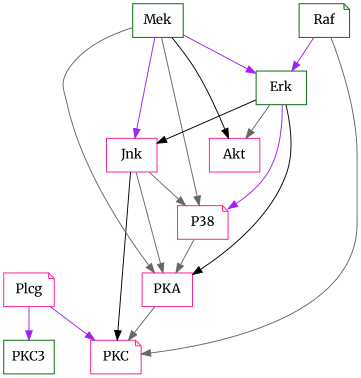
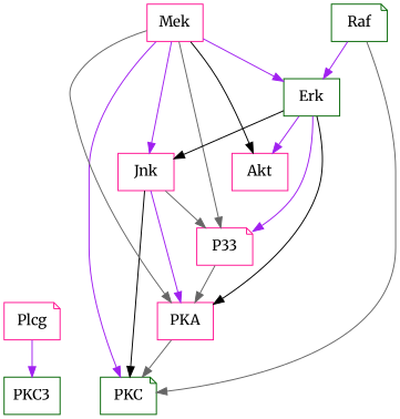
  digraph {
    fontname=Merriweather
    node [color=deeppink fontname=Merriweather shape=box]
    edge [color=gray40 fontname=Merriweather]
    n1 [color=darkgreen label=PKC3]
    Plcg [shape=note]
-   PKC [shape=note]
+   PKC [color=darkgreen shape=note]
    Jnk
    PKA
-   P38 [shape=note]
-   Mek [color=darkgreen]
+   P38 [shape=note label=P33]
+   Mek
    Erk [color=darkgreen]
    Akt
    Raf [color=darkgreen shape=note]
    Plcg -> n1 [color=purple]
    Jnk -> PKC [color=black]
-   Jnk -> PKA
+   Jnk -> PKA [color=purple]
    Jnk -> P38
    PKA -> PKC
    P38 -> PKA
-   Plcg -> PKC [color=purple]
+   Mek -> PKC [color=purple]
    Mek -> Jnk [color=purple]
    Mek -> PKA
    Mek -> P38
    Mek -> Erk [color=purple]
    Mek -> Akt [color=black]
    Erk -> Jnk [color=black]
    Erk -> PKA [color=black]
    Erk -> P38 [color=purple]
-   Erk -> Akt
+   Erk -> Akt [color=purple]
    Raf -> PKC
    Raf -> Erk [color=purple]
  }
